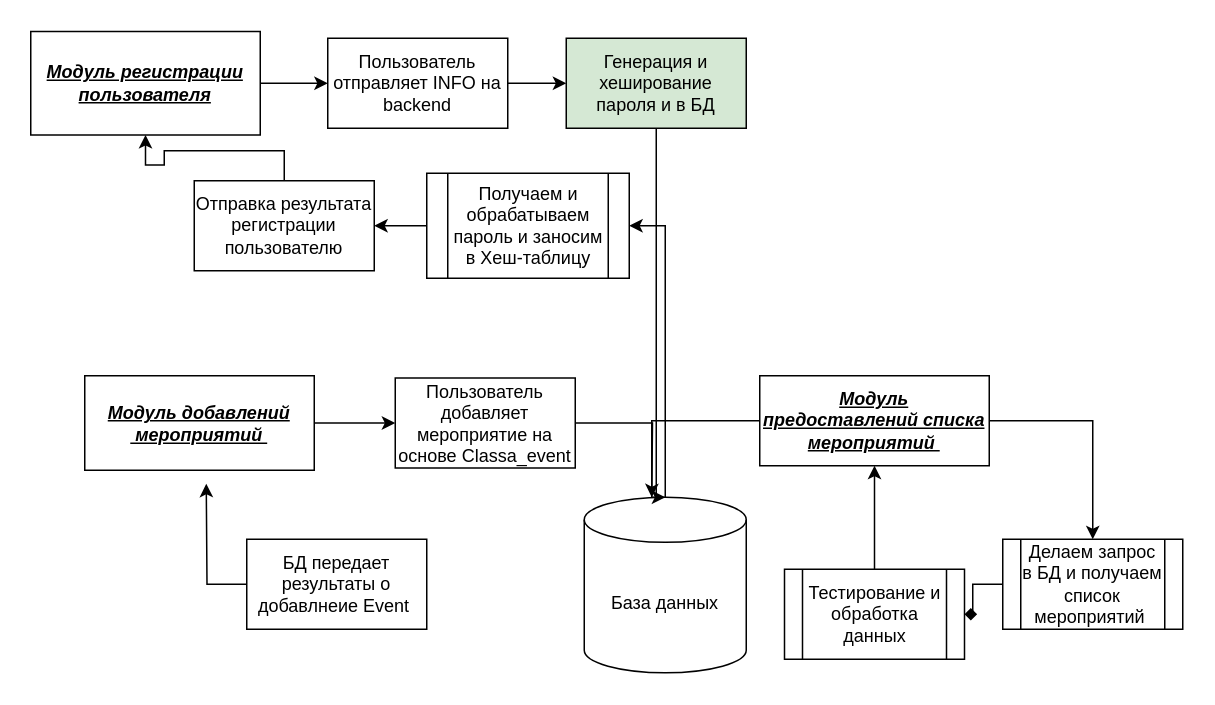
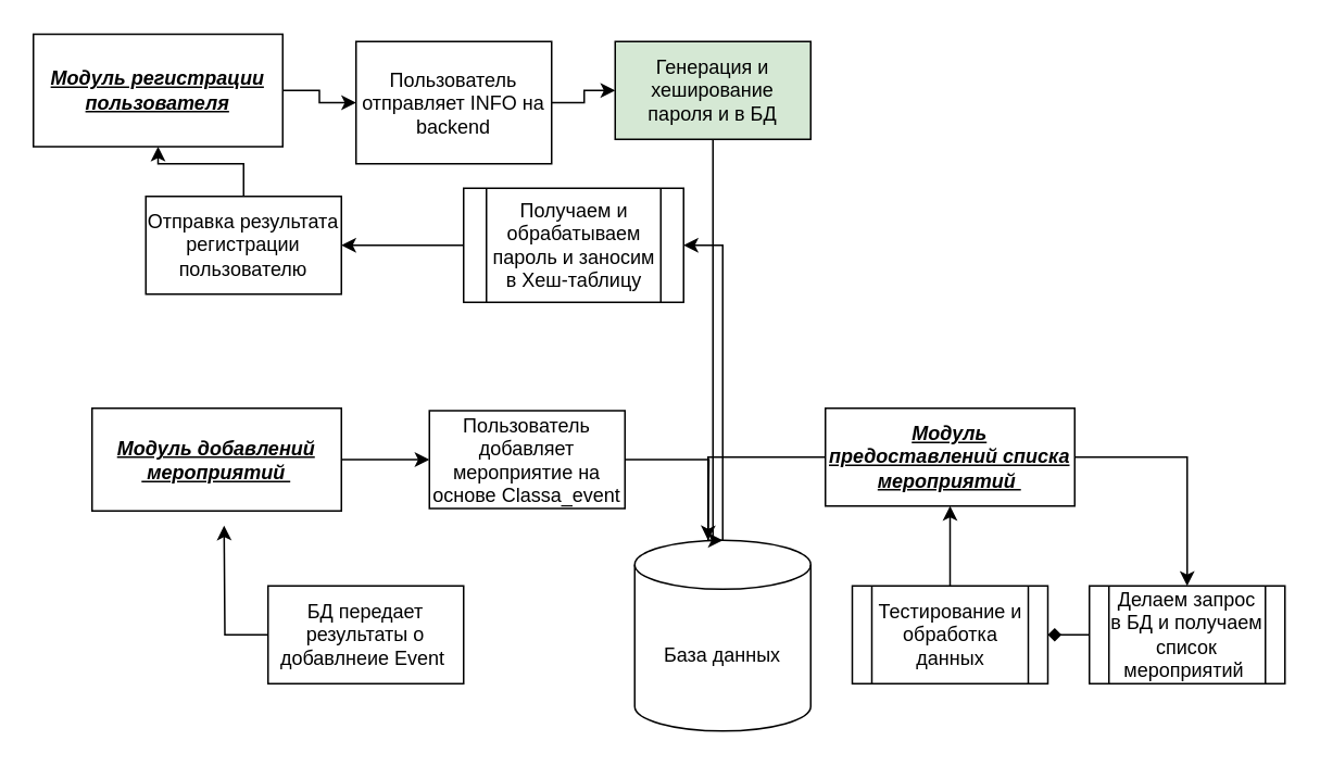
  <mxCell id="0" />
  <mxCell id="1" parent="0" />
  <mxCell id="2" value="" style="edgeStyle=orthogonalEdgeStyle;rounded=0;orthogonalLoop=1;jettySize=auto;html=1;" edge="1" parent="1" source="3" target="5"><mxGeometry relative="1" as="geometry" /></mxCell>
  <mxCell id="3" value="&lt;i&gt;&lt;b&gt;&lt;u&gt;Модуль предоставлений списка мероприятий&amp;nbsp;&lt;/u&gt;&lt;/b&gt;&lt;/i&gt;" style="rounded=0;whiteSpace=wrap;html=1;" vertex="1" parent="1"><mxGeometry x="506" y="250" width="153" height="60" as="geometry" /></mxCell>
  <mxCell id="4" value="" style="edgeStyle=orthogonalEdgeStyle;rounded=0;orthogonalLoop=1;jettySize=auto;html=1;endArrow=diamond;" edge="1" parent="1" source="5" target="7"><mxGeometry relative="1" as="geometry" /></mxCell>
  <mxCell id="5" value="Делаем запрос в БД и получаем список мероприятий&amp;nbsp;" style="shape=process;whiteSpace=wrap;html=1;backgroundOutline=1;" vertex="1" parent="1"><mxGeometry x="668" y="359" width="120" height="60" as="geometry" /></mxCell>
  <mxCell id="6" value="" style="edgeStyle=orthogonalEdgeStyle;rounded=0;orthogonalLoop=1;jettySize=auto;html=1;" edge="1" parent="1" source="7" target="3"><mxGeometry relative="1" as="geometry" /></mxCell>
- <mxCell id="7" value="Тестирование и обработка данных" style="shape=process;whiteSpace=wrap;html=1;backgroundOutline=1;" vertex="1" parent="1"><mxGeometry x="522.5" y="379" width="120" height="60" as="geometry" /></mxCell>
+ <mxCell id="7" value="Тестирование и обработка данных" style="shape=process;whiteSpace=wrap;html=1;backgroundOutline=1;" vertex="1" parent="1"><mxGeometry x="522.5" y="359" width="120" height="60" as="geometry" /></mxCell>
  <mxCell id="8" value="" style="edgeStyle=orthogonalEdgeStyle;rounded=0;orthogonalLoop=1;jettySize=auto;html=1;" edge="1" parent="1" source="9" target="11"><mxGeometry relative="1" as="geometry" /></mxCell>
  <mxCell id="9" value="&lt;b&gt;&lt;i&gt;&lt;u&gt;Модуль регистрации пользователя&lt;/u&gt;&lt;/i&gt;&lt;/b&gt;" style="rounded=0;whiteSpace=wrap;html=1;" vertex="1" parent="1"><mxGeometry x="20" y="20.5" width="153" height="69" as="geometry" /></mxCell>
  <mxCell id="10" value="" style="edgeStyle=orthogonalEdgeStyle;rounded=0;orthogonalLoop=1;jettySize=auto;html=1;" edge="1" parent="1" source="11" target="13"><mxGeometry relative="1" as="geometry" /></mxCell>
- <mxCell id="11" value="Пользователь отправляет INFO на backend" style="rounded=0;whiteSpace=wrap;html=1;" vertex="1" parent="1"><mxGeometry x="218" y="25" width="120" height="60" as="geometry" /></mxCell>
+ <mxCell id="11" value="Пользователь отправляет INFO на backend" style="rounded=0;whiteSpace=wrap;html=1;" vertex="1" parent="1"><mxGeometry x="218" y="25" width="120" height="75" as="geometry" /></mxCell>
  <mxCell id="12" value="" style="edgeStyle=orthogonalEdgeStyle;rounded=0;orthogonalLoop=1;jettySize=auto;html=1;" edge="1" parent="1" source="13"><mxGeometry relative="1" as="geometry"><mxPoint x="437" y="367" as="targetPoint" /></mxGeometry></mxCell>
  <mxCell id="13" value="Генерация и хеширование пароля и в БД" style="rounded=0;whiteSpace=wrap;html=1;fillColor=#d5e8d4;" vertex="1" parent="1"><mxGeometry x="377" y="25" width="120" height="60" as="geometry" /></mxCell>
  <mxCell id="14" value="" style="edgeStyle=orthogonalEdgeStyle;rounded=0;orthogonalLoop=1;jettySize=auto;html=1;" edge="1" parent="1" source="15" target="9"><mxGeometry relative="1" as="geometry" /></mxCell>
- <mxCell id="15" value="Отправка результата регистрации пользователю" style="rounded=0;whiteSpace=wrap;html=1;" vertex="1" parent="1"><mxGeometry x="129" y="120" width="120" height="60" as="geometry" /></mxCell>
+ <mxCell id="15" value="Отправка результата регистрации пользователю" style="rounded=0;whiteSpace=wrap;html=1;" vertex="1" parent="1"><mxGeometry x="89" y="120" width="120" height="60" as="geometry" /></mxCell>
  <mxCell id="16" value="" style="edgeStyle=orthogonalEdgeStyle;rounded=0;orthogonalLoop=1;jettySize=auto;html=1;" edge="1" parent="1" source="17" target="23"><mxGeometry relative="1" as="geometry" /></mxCell>
  <mxCell id="17" value="Модуль добавлений &amp;nbsp;мероприятий&amp;nbsp;" style="rounded=0;whiteSpace=wrap;html=1;fontStyle=7" vertex="1" parent="1"><mxGeometry x="56" y="250" width="153" height="63" as="geometry" /></mxCell>
  <mxCell id="18" style="edgeStyle=orthogonalEdgeStyle;rounded=0;orthogonalLoop=1;jettySize=auto;html=1;entryX=1;entryY=0.5;entryDx=0;entryDy=0;" edge="1" parent="1" source="19" target="26"><mxGeometry relative="1" as="geometry" /></mxCell>
  <mxCell id="19" value="База данных" style="shape=cylinder3;whiteSpace=wrap;html=1;boundedLbl=1;backgroundOutline=1;size=15;" vertex="1" parent="1"><mxGeometry x="389" y="331" width="108" height="117" as="geometry" /></mxCell>
  <mxCell id="20" style="edgeStyle=orthogonalEdgeStyle;rounded=0;orthogonalLoop=1;jettySize=auto;html=1;" edge="1" parent="1" source="21"><mxGeometry relative="1" as="geometry"><mxPoint x="137" y="322" as="targetPoint" /></mxGeometry></mxCell>
  <mxCell id="21" value="БД передает результаты о добавлнеие Event&amp;nbsp;" style="rounded=0;whiteSpace=wrap;html=1;" vertex="1" parent="1"><mxGeometry x="164" y="359" width="120" height="60" as="geometry" /></mxCell>
  <mxCell id="22" style="edgeStyle=orthogonalEdgeStyle;rounded=0;orthogonalLoop=1;jettySize=auto;html=1;" edge="1" parent="1" source="23"><mxGeometry relative="1" as="geometry"><mxPoint x="434" y="331" as="targetPoint" /></mxGeometry></mxCell>
  <mxCell id="23" value="Пользователь добавляет мероприятие на основе Classa_event" style="rounded=0;whiteSpace=wrap;html=1;" vertex="1" parent="1"><mxGeometry x="263" y="251.5" width="120" height="60" as="geometry" /></mxCell>
  <mxCell id="24" style="edgeStyle=orthogonalEdgeStyle;rounded=0;orthogonalLoop=1;jettySize=auto;html=1;entryX=0.5;entryY=0;entryDx=0;entryDy=0;entryPerimeter=0;" edge="1" parent="1" source="3" target="19"><mxGeometry relative="1" as="geometry"><Array as="points"><mxPoint x="434" y="280" /><mxPoint x="434" y="331" /></Array></mxGeometry></mxCell>
  <mxCell id="25" value="" style="edgeStyle=orthogonalEdgeStyle;rounded=0;orthogonalLoop=1;jettySize=auto;html=1;" edge="1" parent="1" source="26" target="15"><mxGeometry relative="1" as="geometry" /></mxCell>
  <mxCell id="26" value="Получаем и обрабатываем пароль и заносим в Хеш-таблицу" style="shape=process;whiteSpace=wrap;html=1;backgroundOutline=1;" vertex="1" parent="1"><mxGeometry x="284" y="115" width="135" height="70" as="geometry" /></mxCell>
